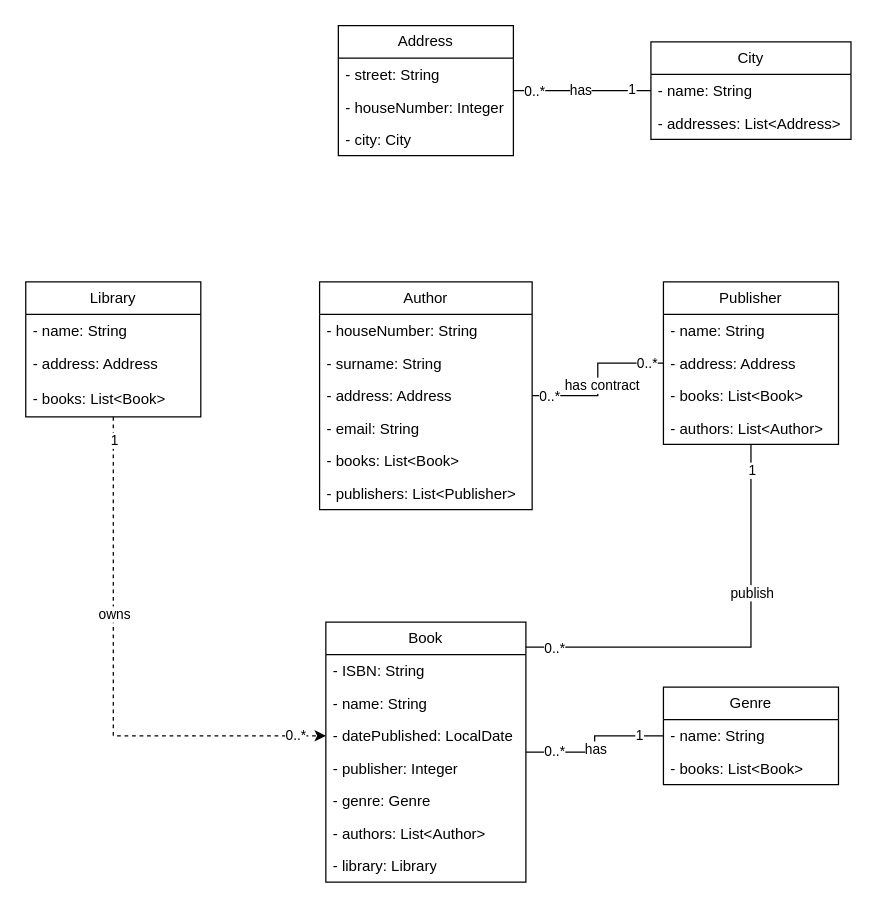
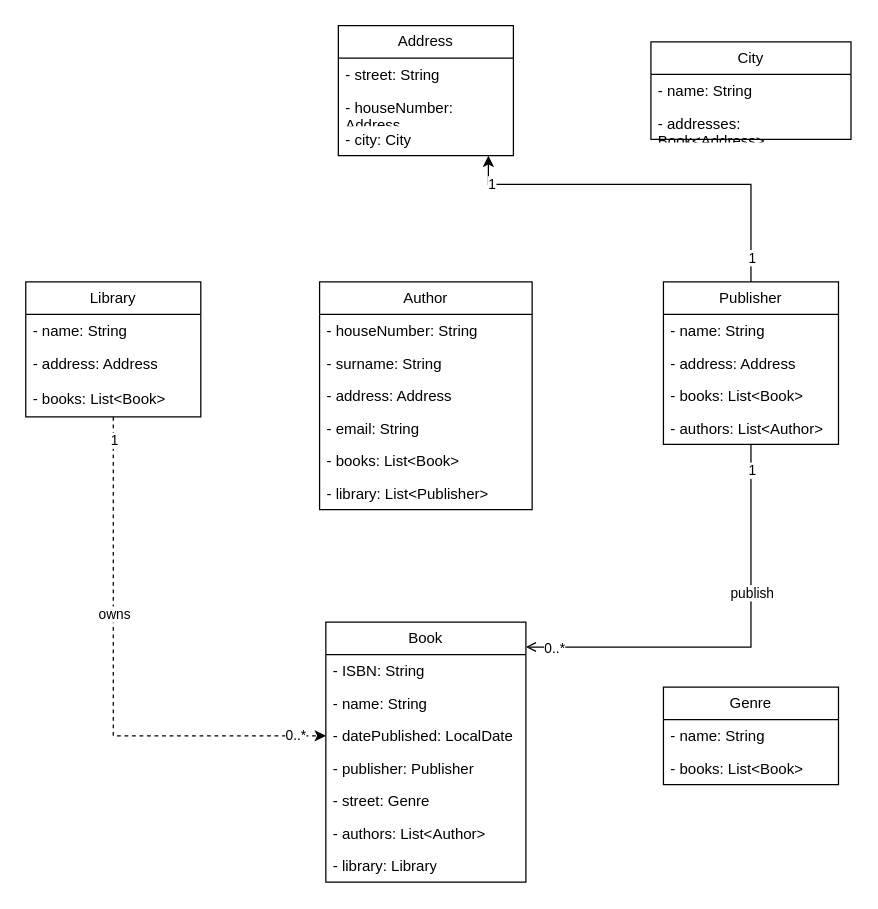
  <mxCell id="0" />
  <mxCell id="1" parent="0" />
  <mxCell id="2" value="Library" style="swimlane;fontStyle=0;childLayout=stackLayout;horizontal=1;startSize=26;fillColor=none;horizontalStack=0;resizeParent=1;resizeParentMax=0;resizeLast=0;collapsible=1;marginBottom=0;whiteSpace=wrap;html=1;" vertex="1" parent="1"><mxGeometry x="20" y="225" width="140" height="108" as="geometry" /></mxCell>
  <mxCell id="3" value="- name: String" style="text;strokeColor=none;fillColor=none;align=left;verticalAlign=top;spacingLeft=4;spacingRight=4;overflow=hidden;rotatable=0;points=[[0,0.5],[1,0.5]];portConstraint=eastwest;whiteSpace=wrap;html=1;" vertex="1" parent="2"><mxGeometry y="26" width="140" height="26" as="geometry" /></mxCell>
  <mxCell id="4" value="- address: Address" style="text;strokeColor=none;fillColor=none;align=left;verticalAlign=top;spacingLeft=4;spacingRight=4;overflow=hidden;rotatable=0;points=[[0,0.5],[1,0.5]];portConstraint=eastwest;whiteSpace=wrap;html=1;" vertex="1" parent="2"><mxGeometry y="52" width="140" height="28" as="geometry" /></mxCell>
  <mxCell id="5" value="- books: List&amp;lt;Book&amp;gt;" style="text;strokeColor=none;fillColor=none;align=left;verticalAlign=top;spacingLeft=4;spacingRight=4;overflow=hidden;rotatable=0;points=[[0,0.5],[1,0.5]];portConstraint=eastwest;whiteSpace=wrap;html=1;" vertex="1" parent="2"><mxGeometry y="80" width="140" height="28" as="geometry" /></mxCell>
- <mxCell id="6" style="edgeStyle=orthogonalEdgeStyle;rounded=0;orthogonalLoop=1;jettySize=auto;html=1;strokeWidth=1;strokeColor=default;endArrow=none;endFill=0;" edge="1" parent="1" source="10" target="49"><mxGeometry relative="1" as="geometry" /></mxCell>
- <mxCell id="7" value="1" style="edgeLabel;html=1;align=center;verticalAlign=middle;resizable=0;points=[];" vertex="1" connectable="0" parent="6"><mxGeometry x="0.673" y="1" relative="1" as="geometry"><mxPoint as="offset" /></mxGeometry></mxCell>
- <mxCell id="8" value="0..*" style="edgeLabel;html=1;align=center;verticalAlign=middle;resizable=0;points=[];" vertex="1" connectable="0" parent="6"><mxGeometry x="-0.654" y="-3" relative="1" as="geometry"><mxPoint x="1" y="-4" as="offset" /></mxGeometry></mxCell>
- <mxCell id="9" value="has" style="edgeLabel;html=1;align=center;verticalAlign=middle;resizable=0;points=[];" vertex="1" connectable="0" parent="6"><mxGeometry x="-0.054" relative="1" as="geometry"><mxPoint as="offset" /></mxGeometry></mxCell>
  <mxCell id="10" value="Book" style="swimlane;fontStyle=0;childLayout=stackLayout;horizontal=1;startSize=26;fillColor=none;horizontalStack=0;resizeParent=1;resizeParentMax=0;resizeLast=0;collapsible=1;marginBottom=0;whiteSpace=wrap;html=1;" vertex="1" parent="1"><mxGeometry x="260" y="497" width="160" height="208" as="geometry" /></mxCell>
  <mxCell id="11" value="- ISBN: String" style="text;strokeColor=none;fillColor=none;align=left;verticalAlign=top;spacingLeft=4;spacingRight=4;overflow=hidden;rotatable=0;points=[[0,0.5],[1,0.5]];portConstraint=eastwest;whiteSpace=wrap;html=1;" vertex="1" parent="10"><mxGeometry y="26" width="160" height="26" as="geometry" /></mxCell>
  <mxCell id="12" value="- name: String" style="text;strokeColor=none;fillColor=none;align=left;verticalAlign=top;spacingLeft=4;spacingRight=4;overflow=hidden;rotatable=0;points=[[0,0.5],[1,0.5]];portConstraint=eastwest;whiteSpace=wrap;html=1;" vertex="1" parent="10"><mxGeometry y="52" width="160" height="26" as="geometry" /></mxCell>
  <mxCell id="13" value="- datePublished: LocalDate" style="text;strokeColor=none;fillColor=none;align=left;verticalAlign=top;spacingLeft=4;spacingRight=4;overflow=hidden;rotatable=0;points=[[0,0.5],[1,0.5]];portConstraint=eastwest;whiteSpace=wrap;html=1;" vertex="1" parent="10"><mxGeometry y="78" width="160" height="26" as="geometry" /></mxCell>
- <mxCell id="14" value="- publisher: Integer" style="text;strokeColor=none;fillColor=none;align=left;verticalAlign=top;spacingLeft=4;spacingRight=4;overflow=hidden;rotatable=0;points=[[0,0.5],[1,0.5]];portConstraint=eastwest;whiteSpace=wrap;html=1;" vertex="1" parent="10"><mxGeometry y="104" width="160" height="26" as="geometry" /></mxCell>
- <mxCell id="15" value="- genre: Genre" style="text;strokeColor=none;fillColor=none;align=left;verticalAlign=top;spacingLeft=4;spacingRight=4;overflow=hidden;rotatable=0;points=[[0,0.5],[1,0.5]];portConstraint=eastwest;whiteSpace=wrap;html=1;" vertex="1" parent="10"><mxGeometry y="130" width="160" height="26" as="geometry" /></mxCell>
+ <mxCell id="14" value="- publisher: Publisher" style="text;strokeColor=none;fillColor=none;align=left;verticalAlign=top;spacingLeft=4;spacingRight=4;overflow=hidden;rotatable=0;points=[[0,0.5],[1,0.5]];portConstraint=eastwest;whiteSpace=wrap;html=1;" vertex="1" parent="10"><mxGeometry y="104" width="160" height="26" as="geometry" /></mxCell>
+ <mxCell id="15" value="- street: Genre" style="text;strokeColor=none;fillColor=none;align=left;verticalAlign=top;spacingLeft=4;spacingRight=4;overflow=hidden;rotatable=0;points=[[0,0.5],[1,0.5]];portConstraint=eastwest;whiteSpace=wrap;html=1;" vertex="1" parent="10"><mxGeometry y="130" width="160" height="26" as="geometry" /></mxCell>
  <mxCell id="16" value="- authors: List&amp;lt;Author&amp;gt;" style="text;strokeColor=none;fillColor=none;align=left;verticalAlign=top;spacingLeft=4;spacingRight=4;overflow=hidden;rotatable=0;points=[[0,0.5],[1,0.5]];portConstraint=eastwest;whiteSpace=wrap;html=1;" vertex="1" parent="10"><mxGeometry y="156" width="160" height="26" as="geometry" /></mxCell>
  <mxCell id="17" value="- library: Library" style="text;strokeColor=none;fillColor=none;align=left;verticalAlign=top;spacingLeft=4;spacingRight=4;overflow=hidden;rotatable=0;points=[[0,0.5],[1,0.5]];portConstraint=eastwest;whiteSpace=wrap;html=1;" vertex="1" parent="10"><mxGeometry y="182" width="160" height="26" as="geometry" /></mxCell>
- <mxCell id="18" style="edgeStyle=orthogonalEdgeStyle;rounded=0;orthogonalLoop=1;jettySize=auto;html=1;endArrow=none;endFill=0;" edge="1" parent="1" source="25" target="10"><mxGeometry relative="1" as="geometry"><Array as="points"><mxPoint x="600" y="517" /></Array></mxGeometry></mxCell>
+ <mxCell id="18" style="edgeStyle=orthogonalEdgeStyle;rounded=0;orthogonalLoop=1;jettySize=auto;html=1;endArrow=open;endFill=0;" edge="1" parent="1" source="25" target="10"><mxGeometry relative="1" as="geometry"><Array as="points"><mxPoint x="600" y="517" /></Array></mxGeometry></mxCell>
  <mxCell id="19" value="1" style="edgeLabel;html=1;align=center;verticalAlign=middle;resizable=0;points=[];" vertex="1" connectable="0" parent="18"><mxGeometry x="-0.883" relative="1" as="geometry"><mxPoint as="offset" /></mxGeometry></mxCell>
  <mxCell id="20" value="0..*" style="edgeLabel;html=1;align=center;verticalAlign=middle;resizable=0;points=[];" vertex="1" connectable="0" parent="18"><mxGeometry x="0.871" relative="1" as="geometry"><mxPoint as="offset" /></mxGeometry></mxCell>
  <mxCell id="21" value="publish" style="edgeLabel;html=1;align=center;verticalAlign=middle;resizable=0;points=[];" vertex="1" connectable="0" parent="18"><mxGeometry x="-0.31" relative="1" as="geometry"><mxPoint as="offset" /></mxGeometry></mxCell>
+ <mxCell id="22" style="edgeStyle=orthogonalEdgeStyle;rounded=0;orthogonalLoop=1;jettySize=auto;html=1;" edge="1" parent="1" source="25" target="48"><mxGeometry relative="1" as="geometry"><Array as="points"><mxPoint x="600" y="147" /><mxPoint x="390" y="147" /></Array></mxGeometry></mxCell>
+ <mxCell id="23" value="1" style="edgeLabel;html=1;align=center;verticalAlign=middle;resizable=0;points=[];" vertex="1" connectable="0" parent="22"><mxGeometry x="0.842" y="-1" relative="1" as="geometry"><mxPoint as="offset" /></mxGeometry></mxCell>
+ <mxCell id="24" value="1" style="edgeLabel;html=1;align=center;verticalAlign=middle;resizable=0;points=[];" vertex="1" connectable="0" parent="22"><mxGeometry x="-0.869" relative="1" as="geometry"><mxPoint as="offset" /></mxGeometry></mxCell>
  <mxCell id="25" value="Publisher" style="swimlane;fontStyle=0;childLayout=stackLayout;horizontal=1;startSize=26;fillColor=none;horizontalStack=0;resizeParent=1;resizeParentMax=0;resizeLast=0;collapsible=1;marginBottom=0;whiteSpace=wrap;html=1;" vertex="1" parent="1"><mxGeometry x="530" y="225" width="140" height="130" as="geometry" /></mxCell>
  <mxCell id="26" value="- name: String" style="text;strokeColor=none;fillColor=none;align=left;verticalAlign=top;spacingLeft=4;spacingRight=4;overflow=hidden;rotatable=0;points=[[0,0.5],[1,0.5]];portConstraint=eastwest;whiteSpace=wrap;html=1;" vertex="1" parent="25"><mxGeometry y="26" width="140" height="26" as="geometry" /></mxCell>
  <mxCell id="27" value="- address: Address" style="text;strokeColor=none;fillColor=none;align=left;verticalAlign=top;spacingLeft=4;spacingRight=4;overflow=hidden;rotatable=0;points=[[0,0.5],[1,0.5]];portConstraint=eastwest;whiteSpace=wrap;html=1;" vertex="1" parent="25"><mxGeometry y="52" width="140" height="26" as="geometry" /></mxCell>
  <mxCell id="28" value="- books: List&amp;lt;Book&amp;gt;" style="text;strokeColor=none;fillColor=none;align=left;verticalAlign=top;spacingLeft=4;spacingRight=4;overflow=hidden;rotatable=0;points=[[0,0.5],[1,0.5]];portConstraint=eastwest;whiteSpace=wrap;html=1;" vertex="1" parent="25"><mxGeometry y="78" width="140" height="26" as="geometry" /></mxCell>
  <mxCell id="29" value="- authors: List&amp;lt;Author&amp;gt;" style="text;strokeColor=none;fillColor=none;align=left;verticalAlign=top;spacingLeft=4;spacingRight=4;overflow=hidden;rotatable=0;points=[[0,0.5],[1,0.5]];portConstraint=eastwest;whiteSpace=wrap;html=1;" vertex="1" parent="25"><mxGeometry y="104" width="140" height="26" as="geometry" /></mxCell>
- <mxCell id="30" style="edgeStyle=orthogonalEdgeStyle;rounded=0;orthogonalLoop=1;jettySize=auto;html=1;endArrow=none;endFill=0;" edge="1" parent="1" source="34" target="25"><mxGeometry relative="1" as="geometry" /></mxCell>
- <mxCell id="31" value="0..*" style="edgeLabel;html=1;align=center;verticalAlign=middle;resizable=0;points=[];" vertex="1" connectable="0" parent="30"><mxGeometry x="-0.801" relative="1" as="geometry"><mxPoint as="offset" /></mxGeometry></mxCell>
- <mxCell id="32" value="0..*" style="edgeLabel;html=1;align=center;verticalAlign=middle;resizable=0;points=[];" vertex="1" connectable="0" parent="30"><mxGeometry x="0.786" y="1" relative="1" as="geometry"><mxPoint as="offset" /></mxGeometry></mxCell>
- <mxCell id="33" value="has contract" style="edgeLabel;html=1;align=center;verticalAlign=middle;resizable=0;points=[];" vertex="1" connectable="0" parent="30"><mxGeometry x="0.076" y="3" relative="1" as="geometry"><mxPoint x="6" y="9" as="offset" /></mxGeometry></mxCell>
  <mxCell id="34" value="Author" style="swimlane;fontStyle=0;childLayout=stackLayout;horizontal=1;startSize=26;fillColor=none;horizontalStack=0;resizeParent=1;resizeParentMax=0;resizeLast=0;collapsible=1;marginBottom=0;whiteSpace=wrap;html=1;" vertex="1" parent="1"><mxGeometry x="255" y="225" width="170" height="182" as="geometry" /></mxCell>
  <mxCell id="35" value="- houseNumber: String" style="text;strokeColor=none;fillColor=none;align=left;verticalAlign=top;spacingLeft=4;spacingRight=4;overflow=hidden;rotatable=0;points=[[0,0.5],[1,0.5]];portConstraint=eastwest;whiteSpace=wrap;html=1;" vertex="1" parent="34"><mxGeometry y="26" width="170" height="26" as="geometry" /></mxCell>
  <mxCell id="36" value="- surname: String" style="text;strokeColor=none;fillColor=none;align=left;verticalAlign=top;spacingLeft=4;spacingRight=4;overflow=hidden;rotatable=0;points=[[0,0.5],[1,0.5]];portConstraint=eastwest;whiteSpace=wrap;html=1;" vertex="1" parent="34"><mxGeometry y="52" width="170" height="26" as="geometry" /></mxCell>
  <mxCell id="37" value="- address: Address" style="text;strokeColor=none;fillColor=none;align=left;verticalAlign=top;spacingLeft=4;spacingRight=4;overflow=hidden;rotatable=0;points=[[0,0.5],[1,0.5]];portConstraint=eastwest;whiteSpace=wrap;html=1;" vertex="1" parent="34"><mxGeometry y="78" width="170" height="26" as="geometry" /></mxCell>
  <mxCell id="38" value="- email: String" style="text;strokeColor=none;fillColor=none;align=left;verticalAlign=top;spacingLeft=4;spacingRight=4;overflow=hidden;rotatable=0;points=[[0,0.5],[1,0.5]];portConstraint=eastwest;whiteSpace=wrap;html=1;" vertex="1" parent="34"><mxGeometry y="104" width="170" height="26" as="geometry" /></mxCell>
  <mxCell id="39" value="- books: List&amp;lt;Book&amp;gt;" style="text;strokeColor=none;fillColor=none;align=left;verticalAlign=top;spacingLeft=4;spacingRight=4;overflow=hidden;rotatable=0;points=[[0,0.5],[1,0.5]];portConstraint=eastwest;whiteSpace=wrap;html=1;" vertex="1" parent="34"><mxGeometry y="130" width="170" height="26" as="geometry" /></mxCell>
- <mxCell id="40" value="- publishers: List&amp;lt;Publisher&amp;gt;" style="text;strokeColor=none;fillColor=none;align=left;verticalAlign=top;spacingLeft=4;spacingRight=4;overflow=hidden;rotatable=0;points=[[0,0.5],[1,0.5]];portConstraint=eastwest;whiteSpace=wrap;html=1;" vertex="1" parent="34"><mxGeometry y="156" width="170" height="26" as="geometry" /></mxCell>
- <mxCell id="41" style="edgeStyle=orthogonalEdgeStyle;rounded=0;orthogonalLoop=1;jettySize=auto;html=1;endArrow=none;endFill=0;" edge="1" parent="1" source="45" target="52"><mxGeometry relative="1" as="geometry" /></mxCell>
- <mxCell id="42" value="0..*" style="edgeLabel;html=1;align=center;verticalAlign=middle;resizable=0;points=[];" vertex="1" connectable="0" parent="41"><mxGeometry x="-0.709" relative="1" as="geometry"><mxPoint as="offset" /></mxGeometry></mxCell>
- <mxCell id="43" value="has" style="edgeLabel;html=1;align=center;verticalAlign=middle;resizable=0;points=[];" vertex="1" connectable="0" parent="41"><mxGeometry x="-0.036" y="1" relative="1" as="geometry"><mxPoint as="offset" /></mxGeometry></mxCell>
- <mxCell id="44" value="1" style="edgeLabel;html=1;align=center;verticalAlign=middle;resizable=0;points=[];" vertex="1" connectable="0" parent="41"><mxGeometry x="0.709" y="2" relative="1" as="geometry"><mxPoint as="offset" /></mxGeometry></mxCell>
+ <mxCell id="40" value="- library: List&amp;lt;Publisher&amp;gt;" style="text;strokeColor=none;fillColor=none;align=left;verticalAlign=top;spacingLeft=4;spacingRight=4;overflow=hidden;rotatable=0;points=[[0,0.5],[1,0.5]];portConstraint=eastwest;whiteSpace=wrap;html=1;" vertex="1" parent="34"><mxGeometry y="156" width="170" height="26" as="geometry" /></mxCell>
  <mxCell id="45" value="Address" style="swimlane;fontStyle=0;childLayout=stackLayout;horizontal=1;startSize=26;fillColor=none;horizontalStack=0;resizeParent=1;resizeParentMax=0;resizeLast=0;collapsible=1;marginBottom=0;whiteSpace=wrap;html=1;" vertex="1" parent="1"><mxGeometry x="270" y="20" width="140" height="104" as="geometry" /></mxCell>
  <mxCell id="46" value="- street: String" style="text;strokeColor=none;fillColor=none;align=left;verticalAlign=top;spacingLeft=4;spacingRight=4;overflow=hidden;rotatable=0;points=[[0,0.5],[1,0.5]];portConstraint=eastwest;whiteSpace=wrap;html=1;" vertex="1" parent="45"><mxGeometry y="26" width="140" height="26" as="geometry" /></mxCell>
- <mxCell id="47" value="- houseNumber: Integer" style="text;strokeColor=none;fillColor=none;align=left;verticalAlign=top;spacingLeft=4;spacingRight=4;overflow=hidden;rotatable=0;points=[[0,0.5],[1,0.5]];portConstraint=eastwest;whiteSpace=wrap;html=1;" vertex="1" parent="45"><mxGeometry y="52" width="140" height="26" as="geometry" /></mxCell>
+ <mxCell id="47" value="- houseNumber: Address" style="text;strokeColor=none;fillColor=none;align=left;verticalAlign=top;spacingLeft=4;spacingRight=4;overflow=hidden;rotatable=0;points=[[0,0.5],[1,0.5]];portConstraint=eastwest;whiteSpace=wrap;html=1;" vertex="1" parent="45"><mxGeometry y="52" width="140" height="26" as="geometry" /></mxCell>
  <mxCell id="48" value="- city: City" style="text;strokeColor=none;fillColor=none;align=left;verticalAlign=top;spacingLeft=4;spacingRight=4;overflow=hidden;rotatable=0;points=[[0,0.5],[1,0.5]];portConstraint=eastwest;whiteSpace=wrap;html=1;" vertex="1" parent="45"><mxGeometry y="78" width="140" height="26" as="geometry" /></mxCell>
  <mxCell id="49" value="Genre" style="swimlane;fontStyle=0;childLayout=stackLayout;horizontal=1;startSize=26;fillColor=none;horizontalStack=0;resizeParent=1;resizeParentMax=0;resizeLast=0;collapsible=1;marginBottom=0;whiteSpace=wrap;html=1;" vertex="1" parent="1"><mxGeometry x="530" y="549" width="140" height="78" as="geometry" /></mxCell>
  <mxCell id="50" value="- name: String" style="text;strokeColor=none;fillColor=none;align=left;verticalAlign=top;spacingLeft=4;spacingRight=4;overflow=hidden;rotatable=0;points=[[0,0.5],[1,0.5]];portConstraint=eastwest;whiteSpace=wrap;html=1;" vertex="1" parent="49"><mxGeometry y="26" width="140" height="26" as="geometry" /></mxCell>
  <mxCell id="51" value="- books: List&amp;lt;Book&amp;gt;" style="text;strokeColor=none;fillColor=none;align=left;verticalAlign=top;spacingLeft=4;spacingRight=4;overflow=hidden;rotatable=0;points=[[0,0.5],[1,0.5]];portConstraint=eastwest;whiteSpace=wrap;html=1;" vertex="1" parent="49"><mxGeometry y="52" width="140" height="26" as="geometry" /></mxCell>
  <mxCell id="52" value="City" style="swimlane;fontStyle=0;childLayout=stackLayout;horizontal=1;startSize=26;fillColor=none;horizontalStack=0;resizeParent=1;resizeParentMax=0;resizeLast=0;collapsible=1;marginBottom=0;whiteSpace=wrap;html=1;" vertex="1" parent="1"><mxGeometry x="520" y="33" width="160" height="78" as="geometry" /></mxCell>
  <mxCell id="53" value="- name: String" style="text;strokeColor=none;fillColor=none;align=left;verticalAlign=top;spacingLeft=4;spacingRight=4;overflow=hidden;rotatable=0;points=[[0,0.5],[1,0.5]];portConstraint=eastwest;whiteSpace=wrap;html=1;" vertex="1" parent="52"><mxGeometry y="26" width="160" height="26" as="geometry" /></mxCell>
- <mxCell id="54" value="- addresses: List&amp;lt;Address&amp;gt;" style="text;strokeColor=none;fillColor=none;align=left;verticalAlign=top;spacingLeft=4;spacingRight=4;overflow=hidden;rotatable=0;points=[[0,0.5],[1,0.5]];portConstraint=eastwest;whiteSpace=wrap;html=1;" vertex="1" parent="52"><mxGeometry y="52" width="160" height="26" as="geometry" /></mxCell>
+ <mxCell id="54" value="- addresses: Book&amp;lt;Address&amp;gt;" style="text;strokeColor=none;fillColor=none;align=left;verticalAlign=top;spacingLeft=4;spacingRight=4;overflow=hidden;rotatable=0;points=[[0,0.5],[1,0.5]];portConstraint=eastwest;whiteSpace=wrap;html=1;" vertex="1" parent="52"><mxGeometry y="52" width="160" height="26" as="geometry" /></mxCell>
  <mxCell id="55" style="edgeStyle=orthogonalEdgeStyle;rounded=0;orthogonalLoop=1;jettySize=auto;html=1;entryX=0;entryY=0.5;entryDx=0;entryDy=0;dashed=1;" edge="1" parent="1" source="2" target="13"><mxGeometry relative="1" as="geometry"><Array as="points"><mxPoint x="90" y="588" /></Array></mxGeometry></mxCell>
  <mxCell id="56" value="1" style="edgeLabel;html=1;align=center;verticalAlign=middle;resizable=0;points=[];" vertex="1" connectable="0" parent="55"><mxGeometry x="-0.915" relative="1" as="geometry"><mxPoint as="offset" /></mxGeometry></mxCell>
  <mxCell id="57" value="0..*" style="edgeLabel;html=1;align=center;verticalAlign=middle;resizable=0;points=[];" vertex="1" connectable="0" parent="55"><mxGeometry x="0.882" y="1" relative="1" as="geometry"><mxPoint as="offset" /></mxGeometry></mxCell>
  <mxCell id="58" value="owns" style="edgeLabel;html=1;align=center;verticalAlign=middle;resizable=0;points=[];" vertex="1" connectable="0" parent="55"><mxGeometry x="-0.261" relative="1" as="geometry"><mxPoint as="offset" /></mxGeometry></mxCell>
